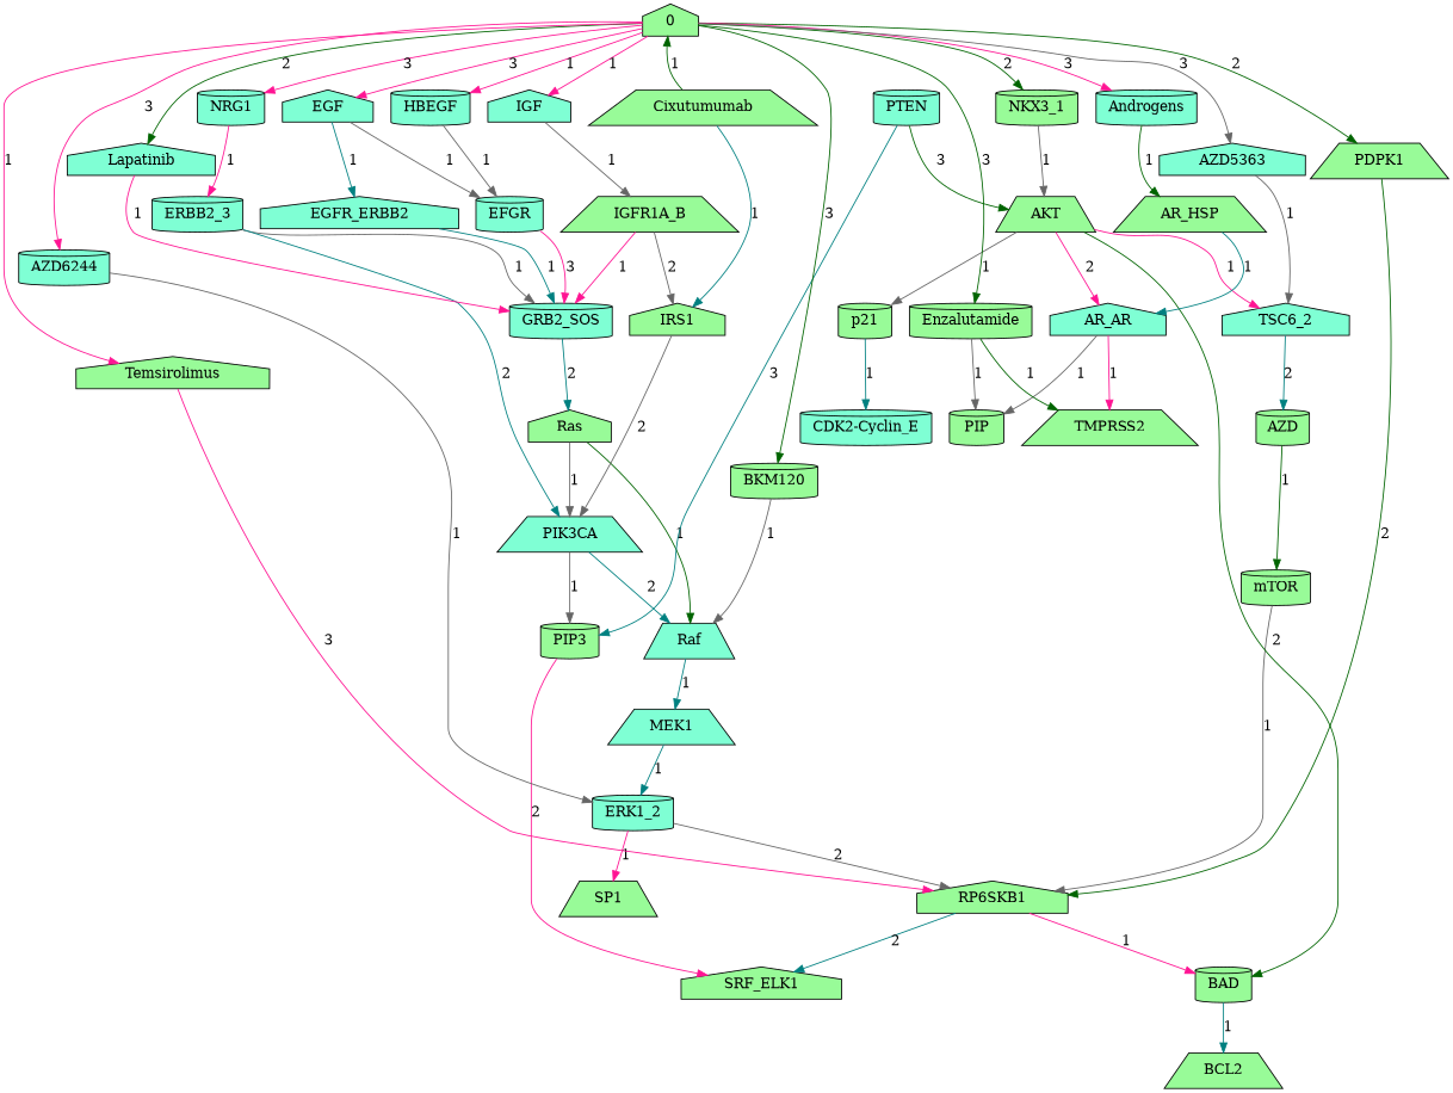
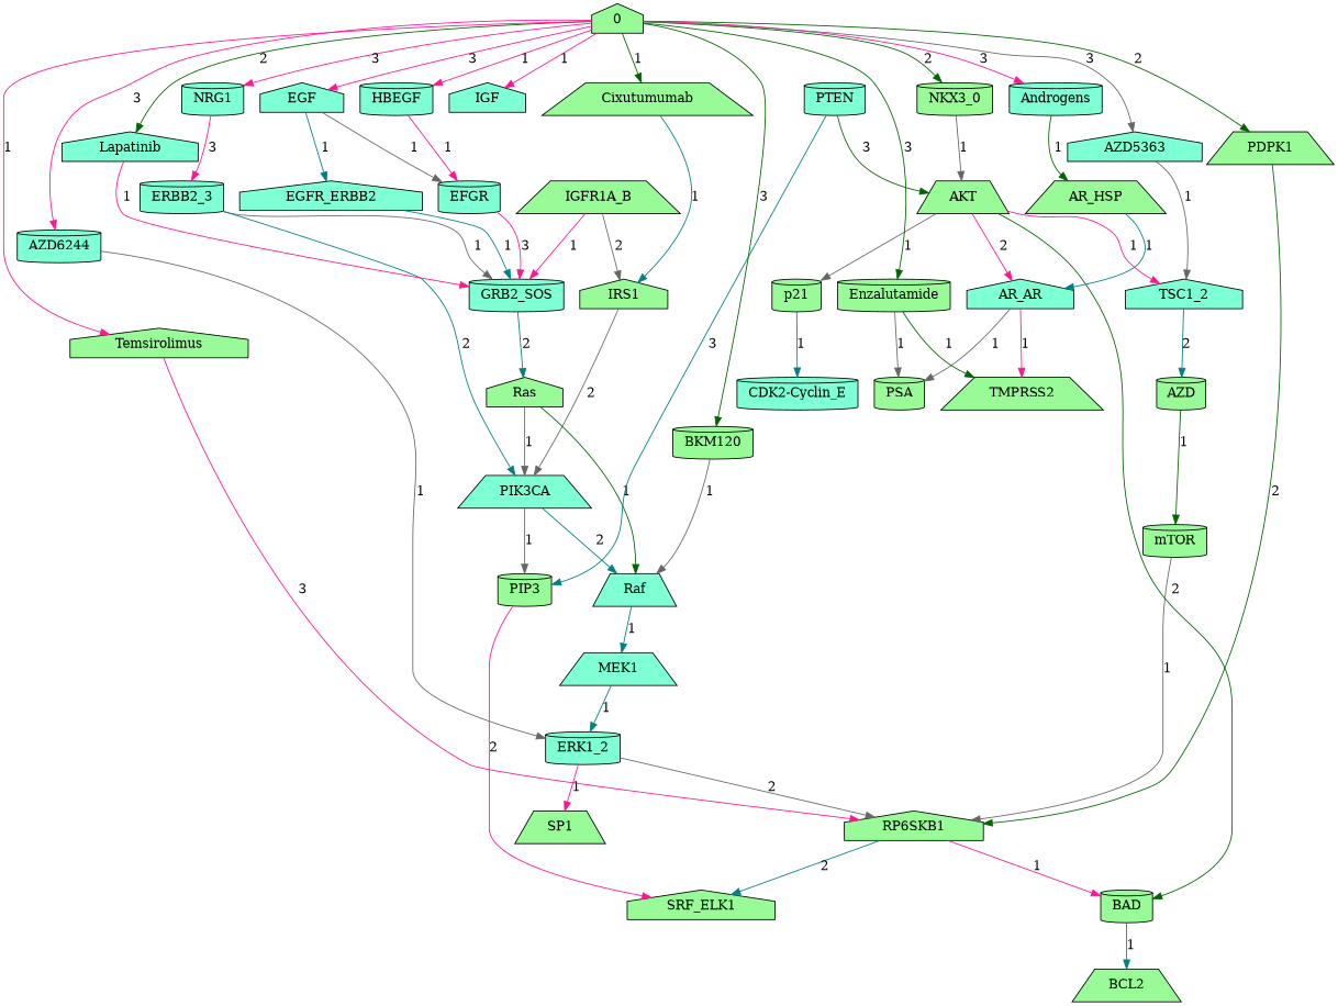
  strict digraph {
    node [equation=" 0 " fillcolor=palegreen shape=cylinder style=filled]
    edge [color=gray40]
    " SRF_ELK1 " [equation="  ( ERK1_2 && (  (  ( RP6SKB1 )  )  ) ) " shape=house]
    " ERBB2_3 " [equation="  ( NRG1 ) " fillcolor=aquamarine]
    " GRB2_SOS " [equation="  ( EFGR && (  (  ( ! Lapatinib )  )  ) )  || ( ERBB2_3 && (  (  ( ! Lapatinib )  )  ) )  || ( EGFR_ERBB2 && (  (  ( ! Lapatinib )  )  ) )  || ( IGFR1A_B ) " fillcolor=aquamarine]
    " PIK3CA " [equation="  ( Ras )  || ( IRS1 )  || ( ERBB2_3 ) " fillcolor=aquamarine shape=trapezium]
    " Ras " [equation="  ( GRB2_SOS ) " shape=house]
    " Raf " [equation="  ( PIK3CA && (  (  ( ! BKM120 )  )  ) )  || ( Ras ) " fillcolor=aquamarine shape=trapezium]
    " PIP3 " [equation="  (  ( PIK3CA  ) && ! ( PTEN  )  ) "]
    " ERK1_2 " [equation="  ( MEK1 && (  (  ( ! AZD6244 )  )  ) ) " fillcolor=aquamarine]
    " SP1 " [equation="  ( ERK1_2 ) " shape=trapezium]
    " RP6SKB1 " [equation="  ( mTOR && (  (  ( ! Temsirolimus )  )  ) )  || ( PDPK1 )  || ( ERK1_2 ) " shape=house]
    " BAD " [equation="  ! (  ( AKT )  || ( RP6SKB1 )  ) "]
    n12 [equation="  ! (  ( TSC1_2 )  ) " label=AZD]
    " mTOR " [equation="  ( RHEB ) "]
    " MEK1 " [equation="  ( Raf ) " fillcolor=aquamarine shape=trapezium]
    " IGFR1A_B " [equation="  ( IGF ) " shape=trapezium]
    " IRS1 " [equation="  ( IGFR1A_B && (  (  ( ! Cixutumumab )  )  ) ) " shape=house]
    " TMPRSS2 " [equation="  ( AR_AR && (  (  ( ! Enzalutamide )  )  ) ) " shape=trapezium]
    " EFGR " [equation="  ( EGF )  || ( HBEGF ) " fillcolor=aquamarine]
    " AKT " [equation="  (  ( PTEN && (  (  ( ! NKX3_1 && ! PDPK1 )  )  ) )  || ( NKX3_1 && (  (  ( ! PTEN && ! PDPK1 )  )  ) )  || ( PDPK1 )  ) || ! ( NKX3_1 || PTEN || PDPK1 ) " shape=trapezium]
    " AR_AR " [equation="  ( AKT )  || ( AR_HSP ) " fillcolor=aquamarine shape=house]
    " p21 " [equation="  ! (  ( AKT )  ) "]
-   " TSC1_2 " [equation="  ! (  ( AKT && (  (  ( ! AZD5363 )  )  ) )  ) " fillcolor=aquamarine shape=house label=TSC6_2]
-   " PSA " [equation="  ( AR_AR && (  (  ( ! Enzalutamide )  )  ) ) " label=PIP]
+   " TSC1_2 " [equation="  ! (  ( AKT && (  (  ( ! AZD5363 )  )  ) )  ) " fillcolor=aquamarine shape=house]
+   " PSA " [equation="  ( AR_AR && (  (  ( ! Enzalutamide )  )  ) ) "]
    " BCL2 " [equation="  ! (  ( BAD )  ) " shape=trapezium]
    " CDK2-Cyclin_E " [equation="  ! (  ( p21 )  ) " fillcolor=aquamarine]
    " AR_HSP " [equation="  ( Androgens ) " shape=trapezium]
    " PDPK1 " [shape=trapezium]
    " EGFR_ERBB2 " [equation="  ( EGF ) " fillcolor=aquamarine shape=house]
-   " NKX3_1 "
+   " NKX3_1 " [label=NKX3_0]
    " PTEN " [fillcolor=aquamarine]
    " Androgens " [fillcolor=aquamarine]
    " EGF " [fillcolor=aquamarine shape=house]
    " HBEGF " [fillcolor=aquamarine]
    " NRG1 " [fillcolor=aquamarine]
    " AZD6244 " [fillcolor=aquamarine]
    " Lapatinib " [fillcolor=aquamarine shape=house]
    " IGF " [fillcolor=aquamarine shape=house]
    " Cixutumumab " [shape=trapezium]
    " Enzalutamide "
    " Temsirolimus " [shape=house]
    " BKM120 "
    " AZD5363 " [fillcolor=aquamarine shape=house]
    " 0 " [shape=house equation=""]
    " ERBB2_3 " -> " GRB2_SOS " [label=1]
    " ERBB2_3 " -> " PIK3CA " [color=teal label=2]
    " GRB2_SOS " -> " Ras " [color=teal label=2]
    " PIK3CA " -> " Raf " [color=teal label=2]
    " PIK3CA " -> " PIP3 " [label=1]
    " Ras " -> " PIK3CA " [label=1]
    " Ras " -> " Raf " [color=darkgreen label=1]
    " Raf " -> " MEK1 " [color=teal label=1]
    " PIP3 " -> " SRF_ELK1 " [color=deeppink label=2]
    " ERK1_2 " -> " SP1 " [color=deeppink label=1]
    " ERK1_2 " -> " RP6SKB1 " [label=2]
    " RP6SKB1 " -> " SRF_ELK1 " [color=teal label=2]
    " RP6SKB1 " -> " BAD " [color=deeppink label=1]
    " BAD " -> " BCL2 " [color=teal label=1]
    n12 -> " mTOR " [color=darkgreen label=1]
    " mTOR " -> " RP6SKB1 " [label=1]
    " MEK1 " -> " ERK1_2 " [color=teal label=1]
    " IGFR1A_B " -> " GRB2_SOS " [color=deeppink label=1]
    " IGFR1A_B " -> " IRS1 " [label=2]
    " IRS1 " -> " PIK3CA " [label=2]
    " EFGR " -> " GRB2_SOS " [color=deeppink label=3]
    " AKT " -> " BAD " [color=darkgreen label=2]
    " AKT " -> " AR_AR " [color=deeppink label=2]
    " AKT " -> " p21 " [label=1]
    " AKT " -> " TSC1_2 " [color=deeppink label=1]
    " AR_AR " -> " TMPRSS2 " [color=deeppink label=1]
    " AR_AR " -> " PSA " [label=1]
    " p21 " -> " CDK2-Cyclin_E " [color=teal label=1]
    " TSC1_2 " -> n12 [color=teal label=2]
    " AR_HSP " -> " AR_AR " [color=teal label=1]
    " PDPK1 " -> " RP6SKB1 " [color=darkgreen label=2]
    " EGFR_ERBB2 " -> " GRB2_SOS " [color=teal label=1]
    " NKX3_1 " -> " AKT " [label=1]
    " PTEN " -> " PIP3 " [color=teal label=3]
    " PTEN " -> " AKT " [color=darkgreen label=3]
    " Androgens " -> " AR_HSP " [color=darkgreen label=1]
    " EGF " -> " EFGR " [label=1]
    " EGF " -> " EGFR_ERBB2 " [color=teal label=1]
-   " HBEGF " -> " EFGR " [label=1]
-   " NRG1 " -> " ERBB2_3 " [color=deeppink label=1]
+   " HBEGF " -> " EFGR " [color=deeppink label=1]
+   " NRG1 " -> " ERBB2_3 " [color=deeppink label=3]
    " AZD6244 " -> " ERK1_2 " [label=1]
    " Lapatinib " -> " GRB2_SOS " [color=deeppink label=1]
-   " IGF " -> " IGFR1A_B " [label=1]
    " Cixutumumab " -> " IRS1 " [color=teal label=1]
    " Enzalutamide " -> " TMPRSS2 " [color=darkgreen label=1]
    " Enzalutamide " -> " PSA " [label=1]
    " Temsirolimus " -> " RP6SKB1 " [color=deeppink label=3]
    " BKM120 " -> " Raf " [label=1]
    " AZD5363 " -> " TSC1_2 " [label=1]
    " 0 " -> " PDPK1 " [color=darkgreen label=2]
    " 0 " -> " NKX3_1 " [color=darkgreen label=2]
    " 0 " -> " Androgens " [color=deeppink label=3]
    " 0 " -> " EGF " [color=deeppink label=3]
    " 0 " -> " HBEGF " [color=deeppink label=1]
    " 0 " -> " NRG1 " [color=deeppink label=3]
    " 0 " -> " AZD6244 " [color=deeppink label=3]
    " 0 " -> " Lapatinib " [color=darkgreen label=2]
    " 0 " -> " IGF " [color=deeppink label=1]
-   " Cixutumumab " -> " 0 " [color=darkgreen label=1]
+   " 0 " -> " Cixutumumab " [color=darkgreen label=1]
    " 0 " -> " Enzalutamide " [color=darkgreen label=3]
    " 0 " -> " Temsirolimus " [color=deeppink label=1]
    " 0 " -> " BKM120 " [color=darkgreen label=3]
    " 0 " -> " AZD5363 " [label=3]
  }
